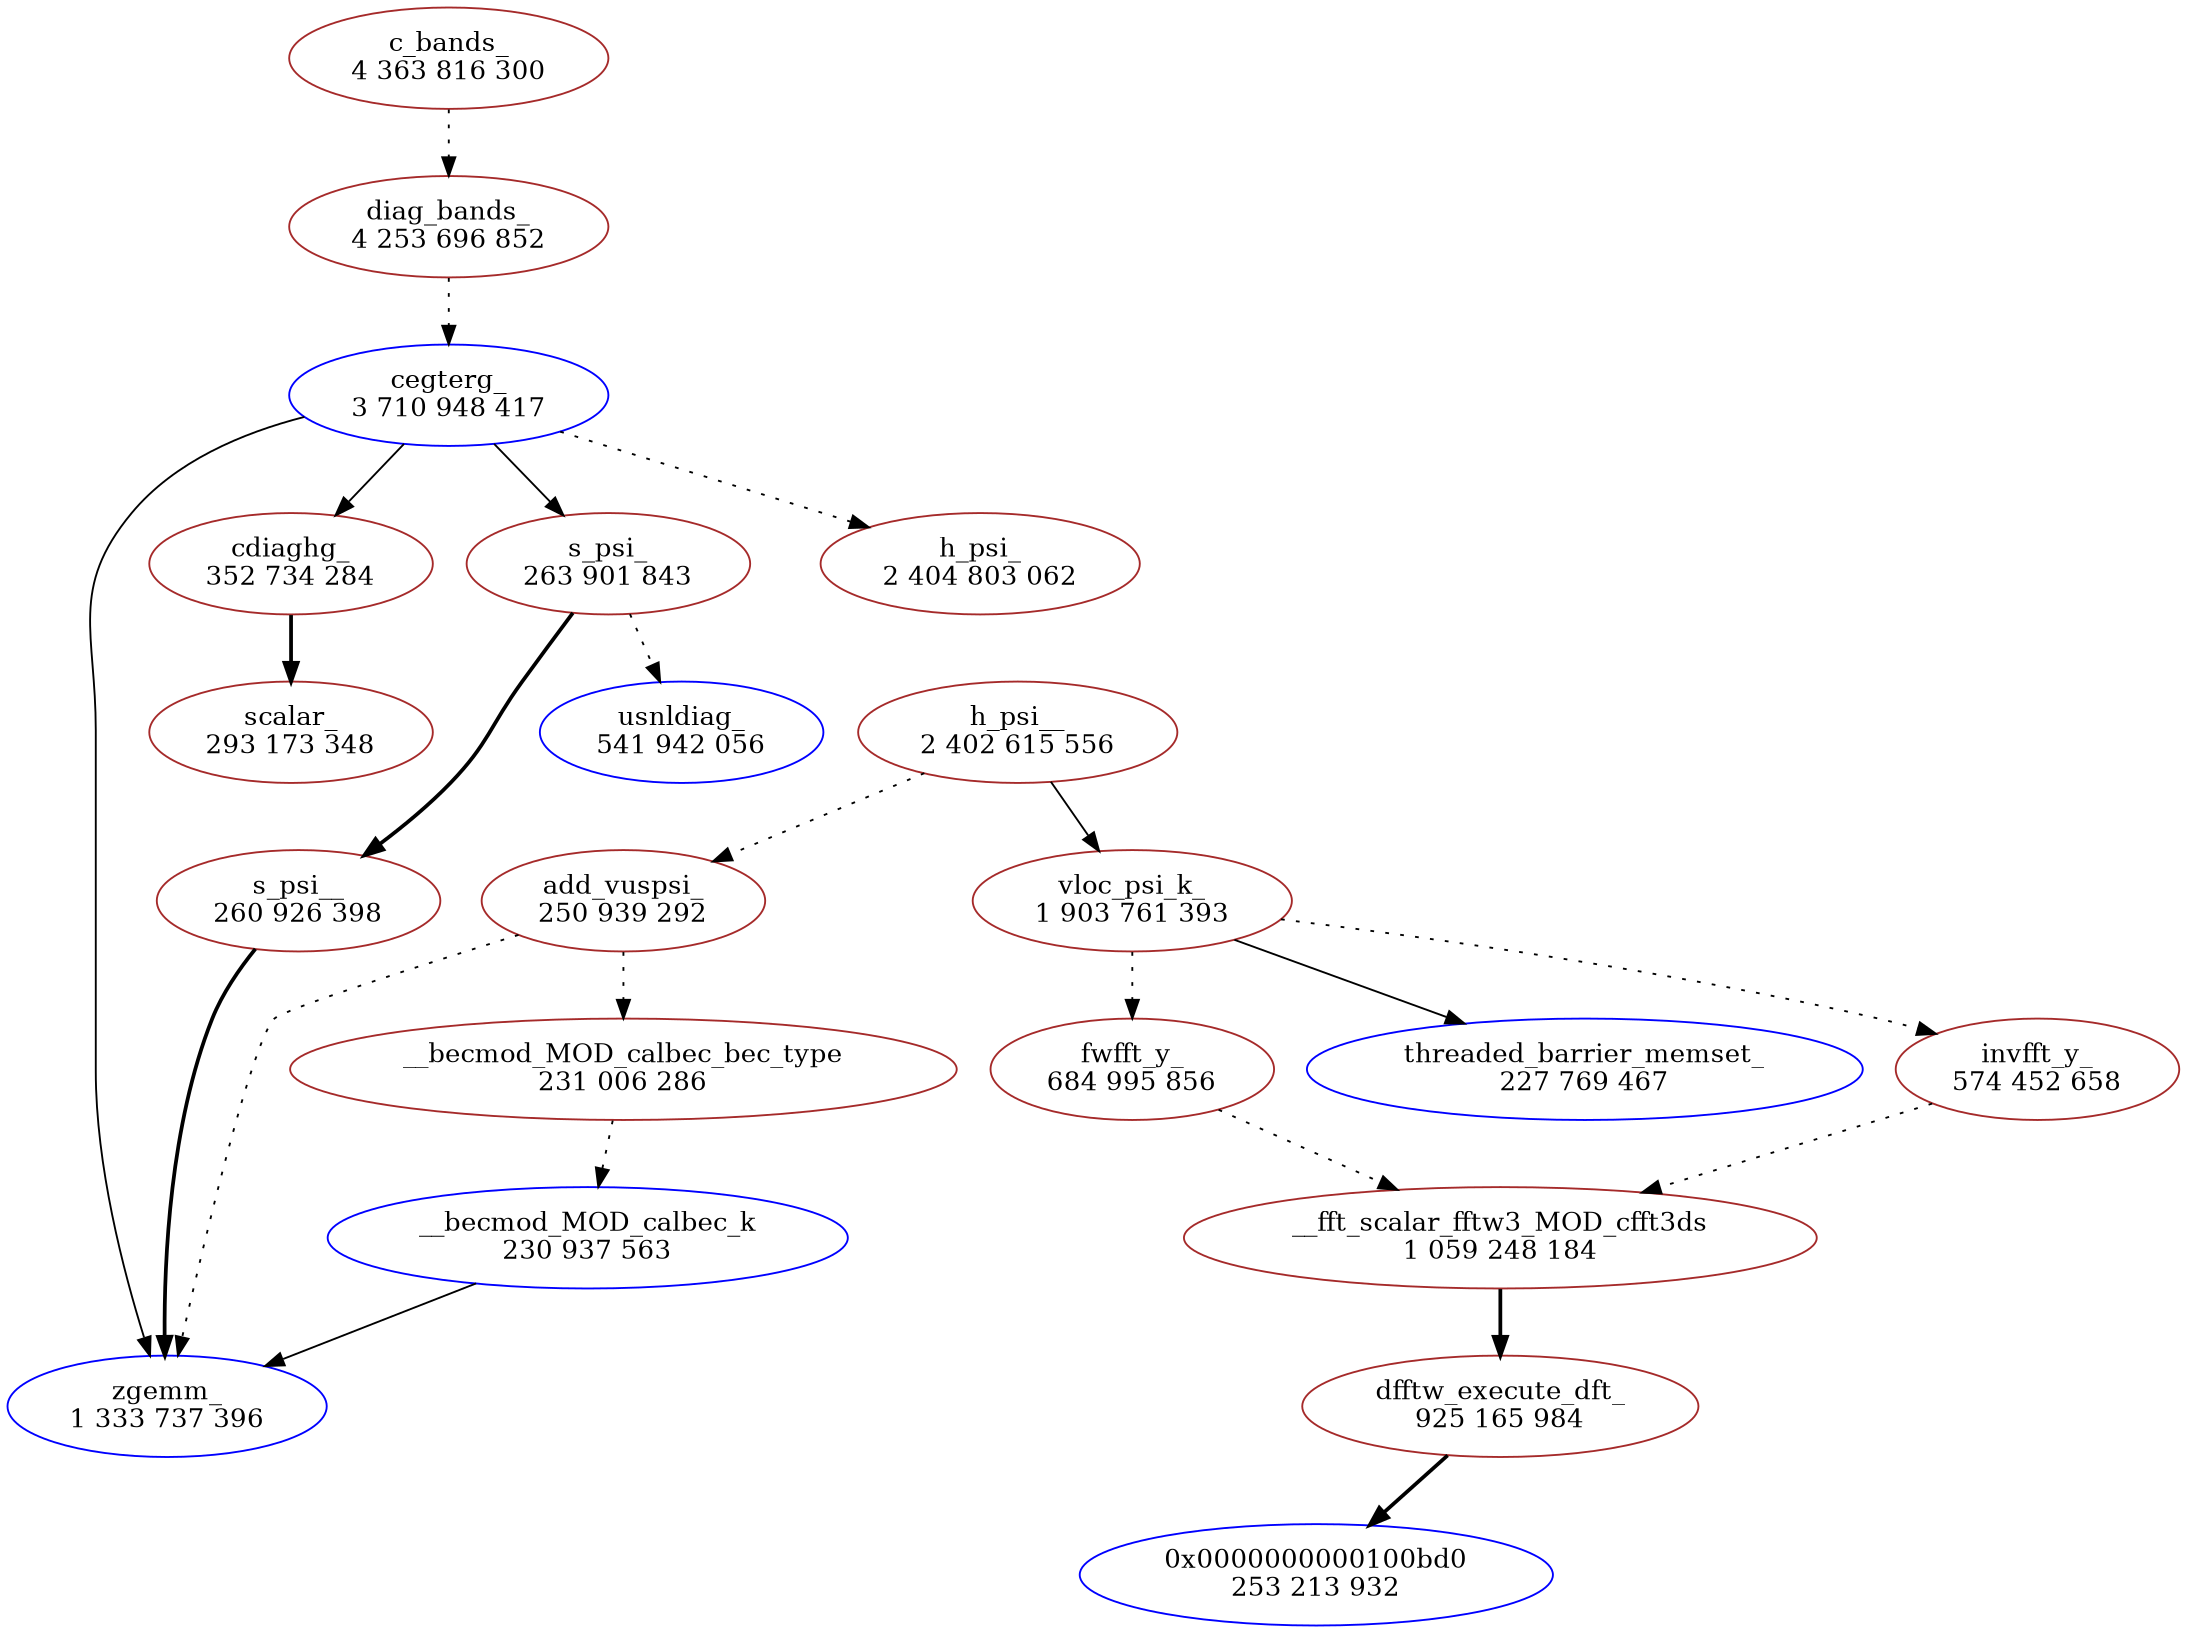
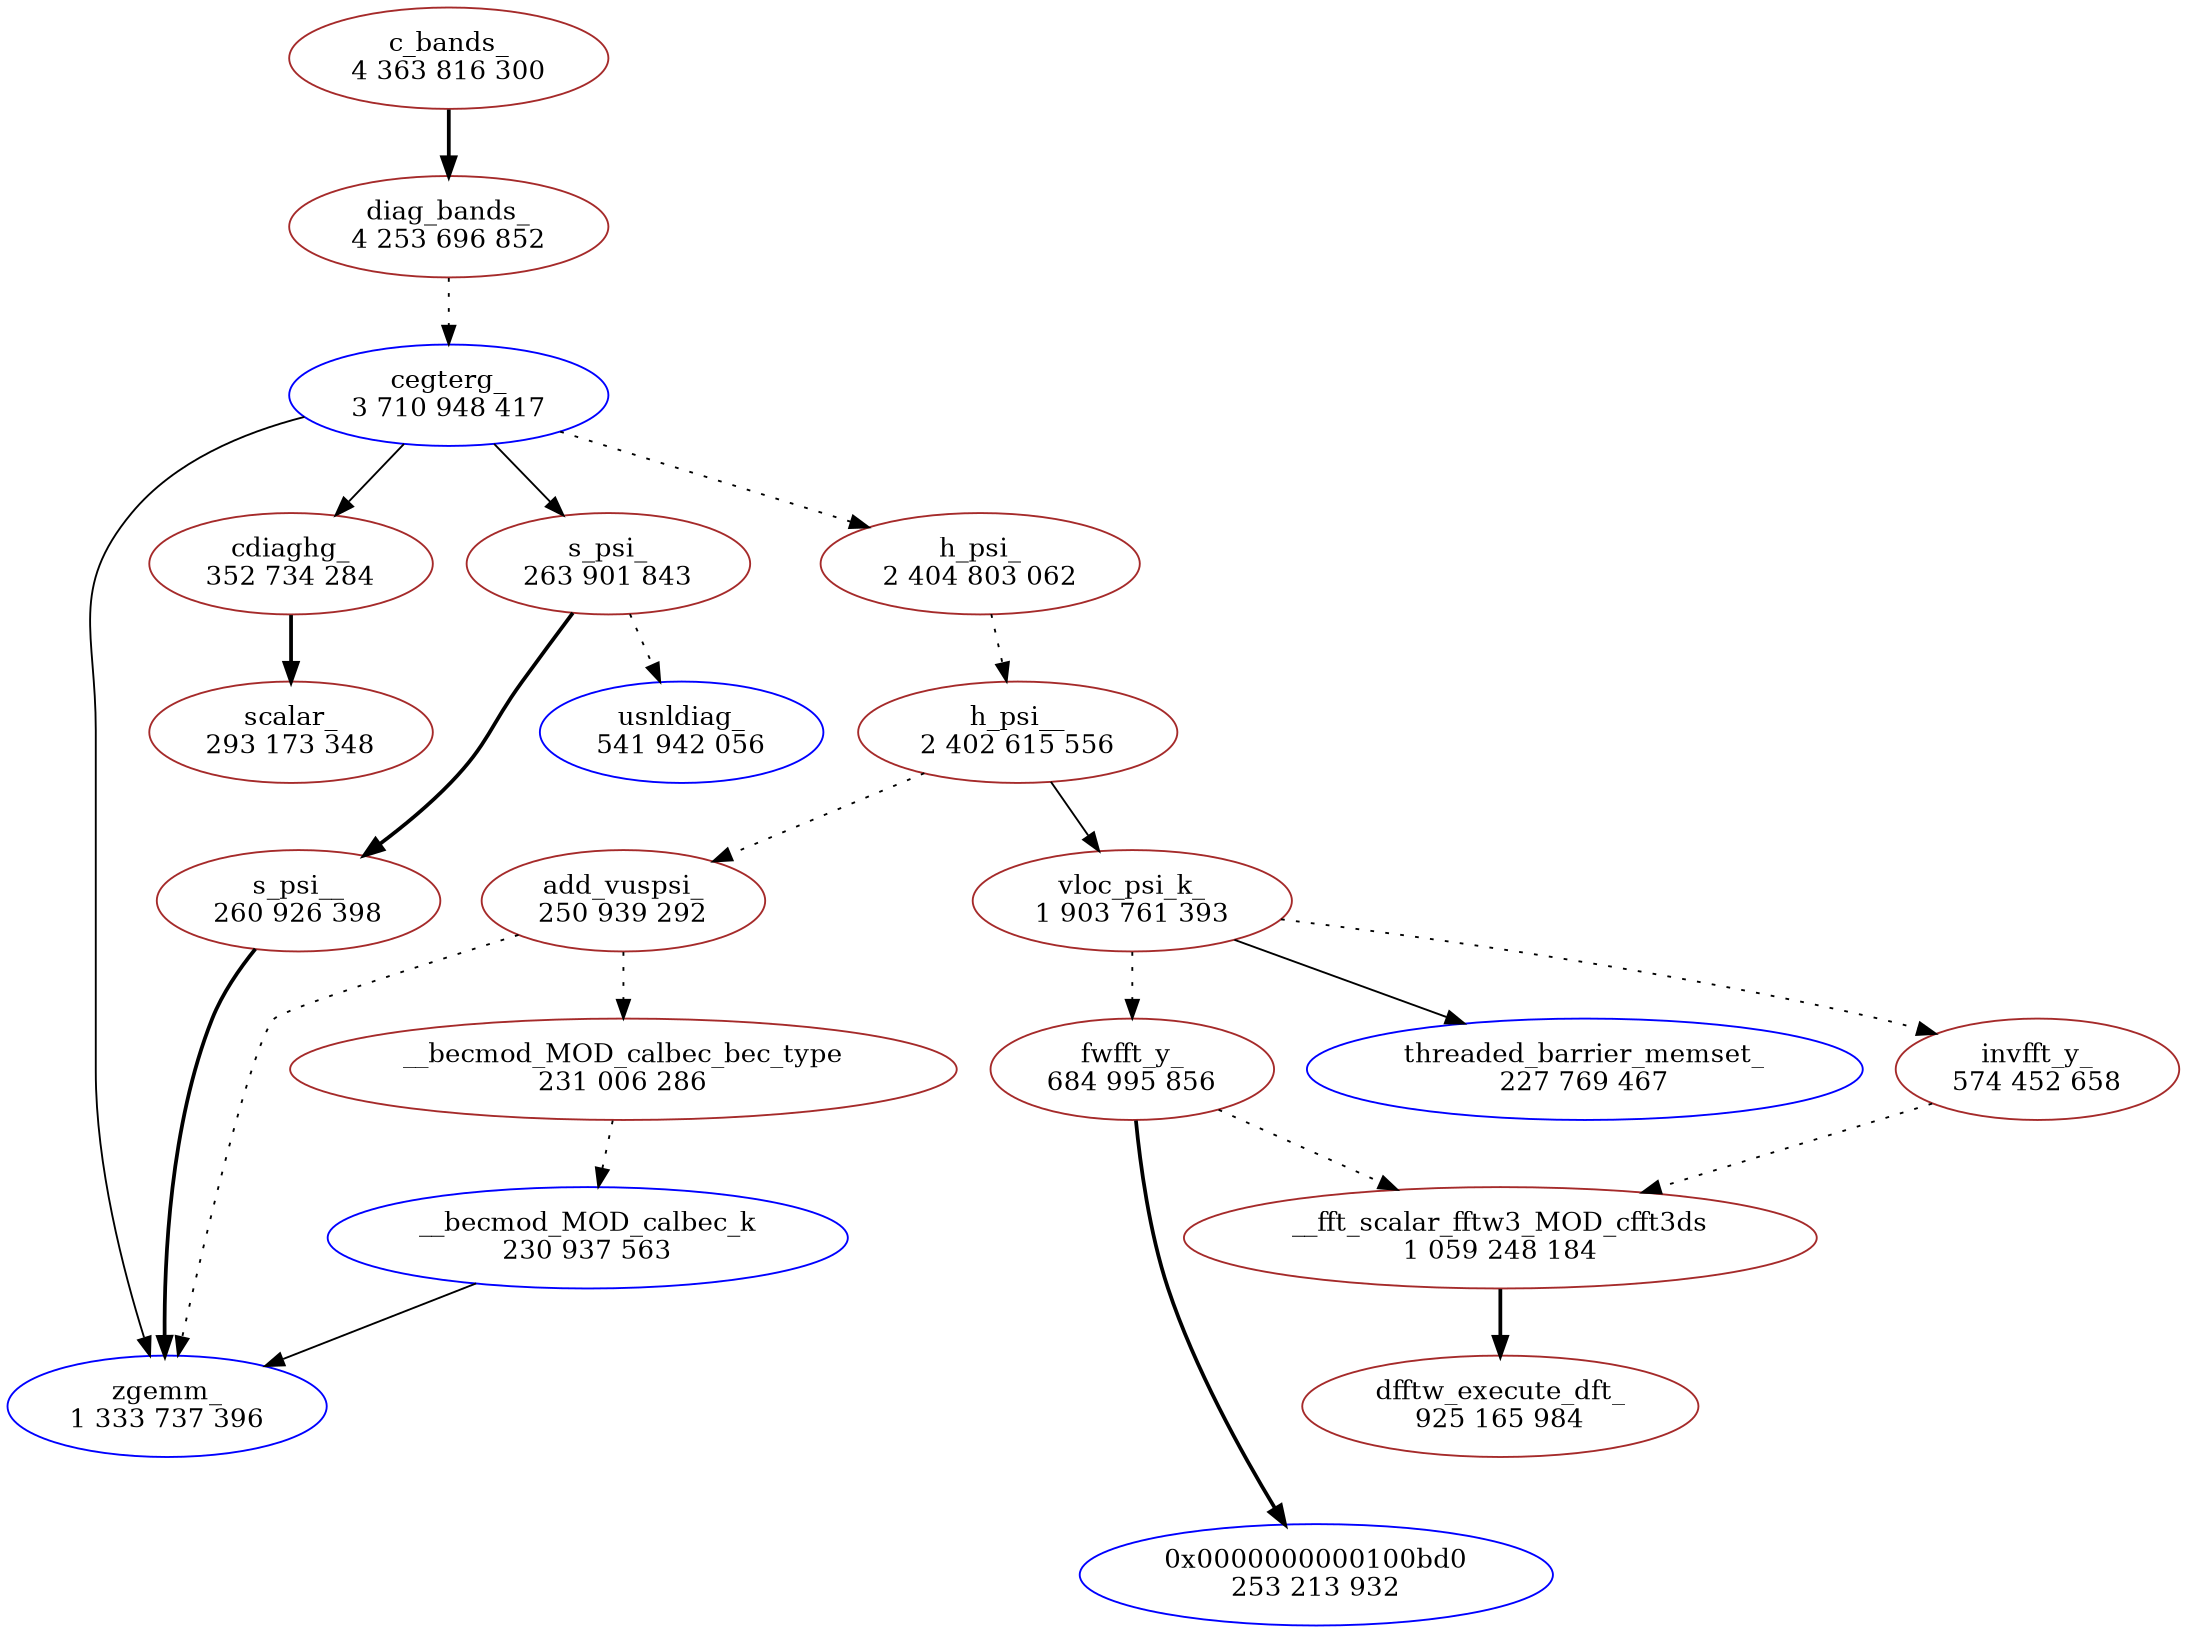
  digraph {
    node [color=brown]
    edge [style=dotted weight=2]
    n1 [label="dfftw_execute_dft_\n925 165 984"]
    n2 [color=blue label="0x0000000000100bd0\n253 213 932"]
    n3 [label="diag_bands_\n4 253 696 852"]
    n4 [color=blue label="cegterg_\n3 710 948 417"]
    n5 [color=blue label="usnldiag_\n541 942 056"]
    n6 [color=blue label="zgemm_\n1 333 737 396"]
    n7 [label="h_psi_\n2 404 803 062"]
    n8 [label="cdiaghg_\n352 734 284"]
    n9 [label="s_psi_\n263 901 843"]
    n10 [label="__fft_scalar_fftw3_MOD_cfft3ds\n1 059 248 184"]
    n11 [color=blue label="threaded_barrier_memset_\n227 769 467"]
    n12 [label="add_vuspsi_\n250 939 292"]
    n13 [label="__becmod_MOD_calbec_bec_type\n231 006 286"]
    n14 [label="invfft_y_\n574 452 658"]
    n15 [label="fwfft_y_\n684 995 856"]
    n16 [label="h_psi__\n2 402 615 556"]
    n17 [label="vloc_psi_k_\n1 903 761 393"]
    n18 [color=blue label="__becmod_MOD_calbec_k\n230 937 563"]
    n19 [label="c_bands_\n4 363 816 300"]
    n20 [label="scalar_\n293 173 348"]
    n21 [label="s_psi__\n260 926 398"]
-   n1 -> n2 [style=bold]
+   n15 -> n2 [style=bold]
    n3 -> n4 [weight=3]
    n4 -> n6 [style=solid weight=3]
    n4 -> n7 [weight=3]
    n4 -> n8 [style=solid]
    n4 -> n9 [style=solid]
+   n7 -> n16 [weight=3]
    n8 -> n20 [style=bold]
    n9 -> n5 [weight=3]
    n9 -> n21 [style=bold]
    n10 -> n1 [style=bold weight=3]
    n12 -> n6
    n12 -> n13
    n13 -> n18
    n14 -> n10
    n15 -> n10 [weight=3]
    n16 -> n12
    n16 -> n17 [style=solid weight=3]
    n17 -> n11 [style=solid]
    n17 -> n14 [weight=3]
    n17 -> n15 [weight=3]
    n18 -> n6 [style=solid]
-   n19 -> n3 [weight=3]
+   n19 -> n3 [style=bold weight=3]
    n21 -> n6 [style=bold]
  }
